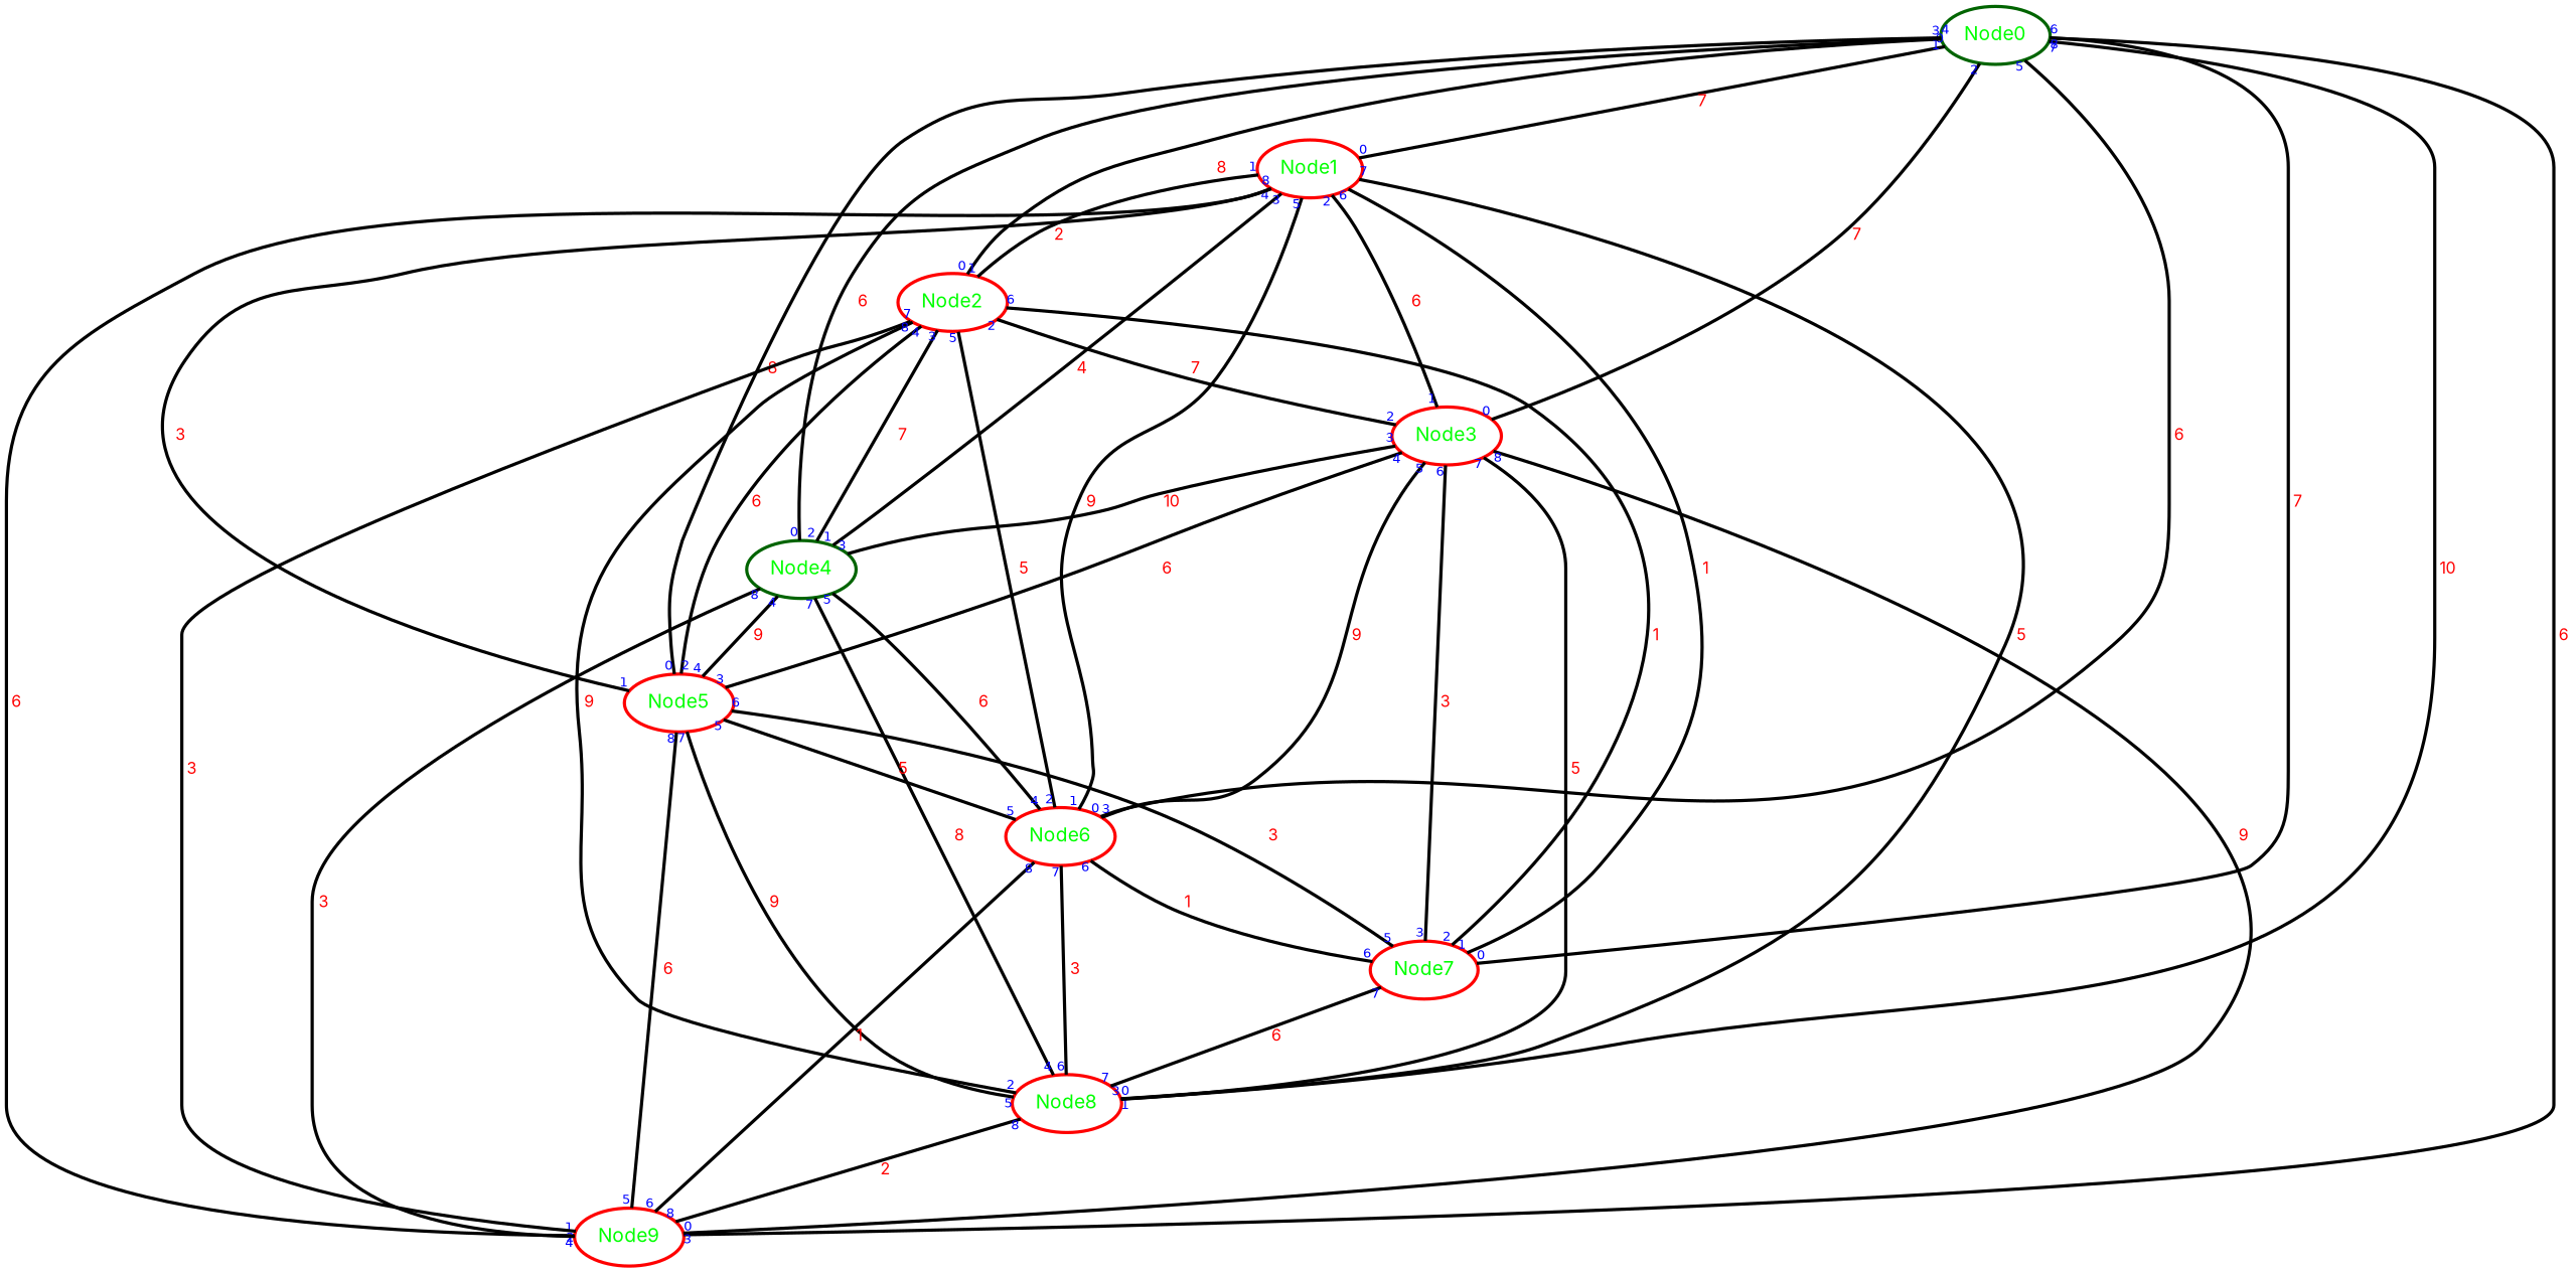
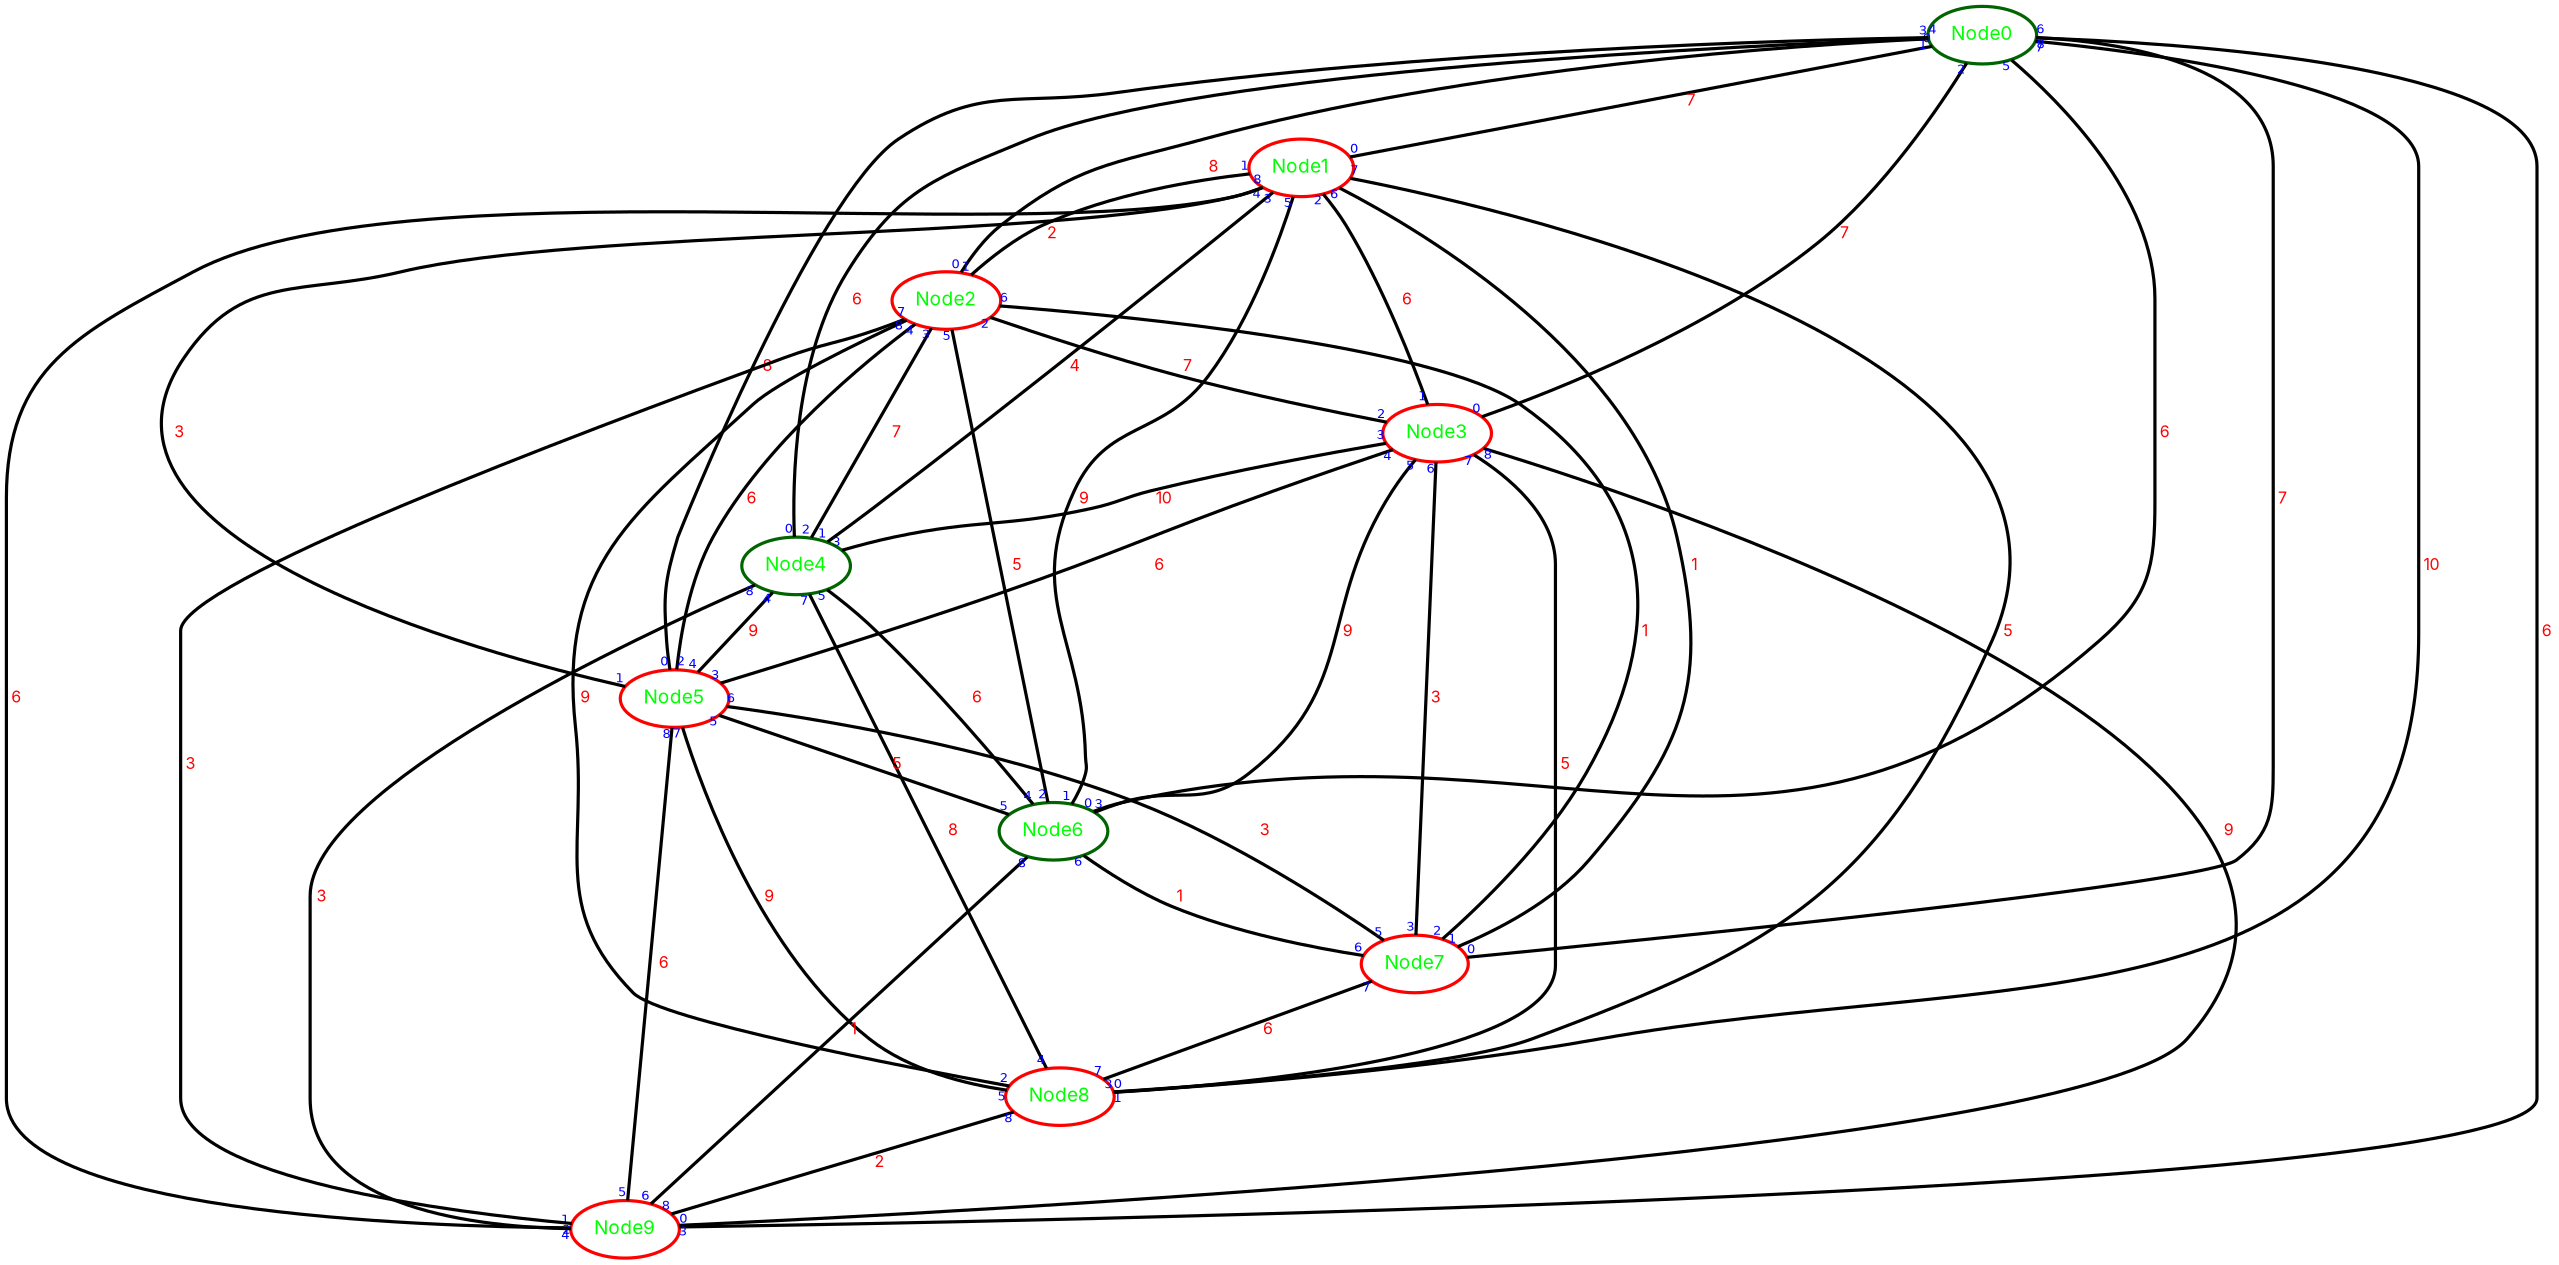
  graph {
    fontname=Inter
    nodesep=0.5
    node [color=red fontcolor=green fontname=Inter fontsize=12 style=bold]
    edge [fontcolor=red fontname=Inter fontsize=10 headlabel=0 labeldistance=1.3 labelfontcolor=blue labelfontname=Helvetica labelfontsize=8 style=bold taillabel=7]
    Node0 [color=darkgreen]
    Node1
    Node2
    Node3
    Node4 [color=darkgreen]
    Node5
-   Node6
+   Node6 [color=darkgreen]
    Node7
    Node8
    Node9
    Node0 -- Node1 [label=" 7" taillabel=0]
    Node0 -- Node2 [label=" 8" taillabel=1]
    Node0 -- Node3 [label=" 7" taillabel=2]
    Node0 -- Node4 [label=" 6" taillabel=3]
    Node0 -- Node5 [label=" 8" taillabel=4]
    Node0 -- Node6 [label=" 6" taillabel=5]
    Node0 -- Node7 [label=" 7" taillabel=6]
    Node0 -- Node8 [label=" 10"]
    Node0 -- Node9 [label=" 6" taillabel=8]
    Node1 -- Node2 [headlabel=1 label=" 2" taillabel=1]
    Node1 -- Node3 [headlabel=1 label=" 6" taillabel=2]
    Node1 -- Node4 [headlabel=1 label=" 4" taillabel=3]
    Node1 -- Node5 [headlabel=1 label=" 3" taillabel=4]
    Node1 -- Node6 [headlabel=1 label=" 9" taillabel=5]
    Node1 -- Node7 [headlabel=1 label=" 1" taillabel=6]
    Node1 -- Node8 [headlabel=1 label=" 5"]
    Node1 -- Node9 [headlabel=1 label=" 6" taillabel=8]
    Node2 -- Node3 [headlabel=2 label=" 7" taillabel=2]
    Node2 -- Node4 [headlabel=2 label=" 7" taillabel=3]
    Node2 -- Node5 [headlabel=2 label=" 6" taillabel=4]
    Node2 -- Node6 [headlabel=2 label=" 5" taillabel=5]
    Node2 -- Node7 [headlabel=2 label=" 1" taillabel=6]
    Node2 -- Node8 [headlabel=2 label=" 9"]
    Node2 -- Node9 [headlabel=2 label=" 3" taillabel=8]
    Node3 -- Node4 [headlabel=3 label=" 10" taillabel=3]
    Node3 -- Node5 [headlabel=3 label=" 6" taillabel=4]
    Node3 -- Node6 [headlabel=3 label=" 9" taillabel=5]
    Node3 -- Node7 [headlabel=3 label=" 3" taillabel=6]
    Node3 -- Node8 [headlabel=3 label=" 5"]
    Node3 -- Node9 [headlabel=3 label=" 9" taillabel=8]
    Node4 -- Node5 [headlabel=4 label=" 9" taillabel=4]
    Node4 -- Node6 [headlabel=4 label=" 6" taillabel=5]
    Node4 -- Node8 [headlabel=4 label=" 8"]
    Node4 -- Node9 [headlabel=4 label=" 3" taillabel=8]
    Node5 -- Node6 [headlabel=5 label=" 5" taillabel=5]
    Node5 -- Node7 [headlabel=5 label=" 3" taillabel=6]
    Node5 -- Node8 [headlabel=5 label=" 9"]
    Node5 -- Node9 [headlabel=5 label=" 6" taillabel=8]
    Node6 -- Node7 [headlabel=6 label=" 1" taillabel=6]
-   Node6 -- Node8 [headlabel=6 label=" 3"]
    Node6 -- Node9 [headlabel=6 label=" 1" taillabel=8]
    Node7 -- Node8 [headlabel=7 label=" 6"]
    Node8 -- Node9 [headlabel=8 label=" 2" taillabel=8]
  }
